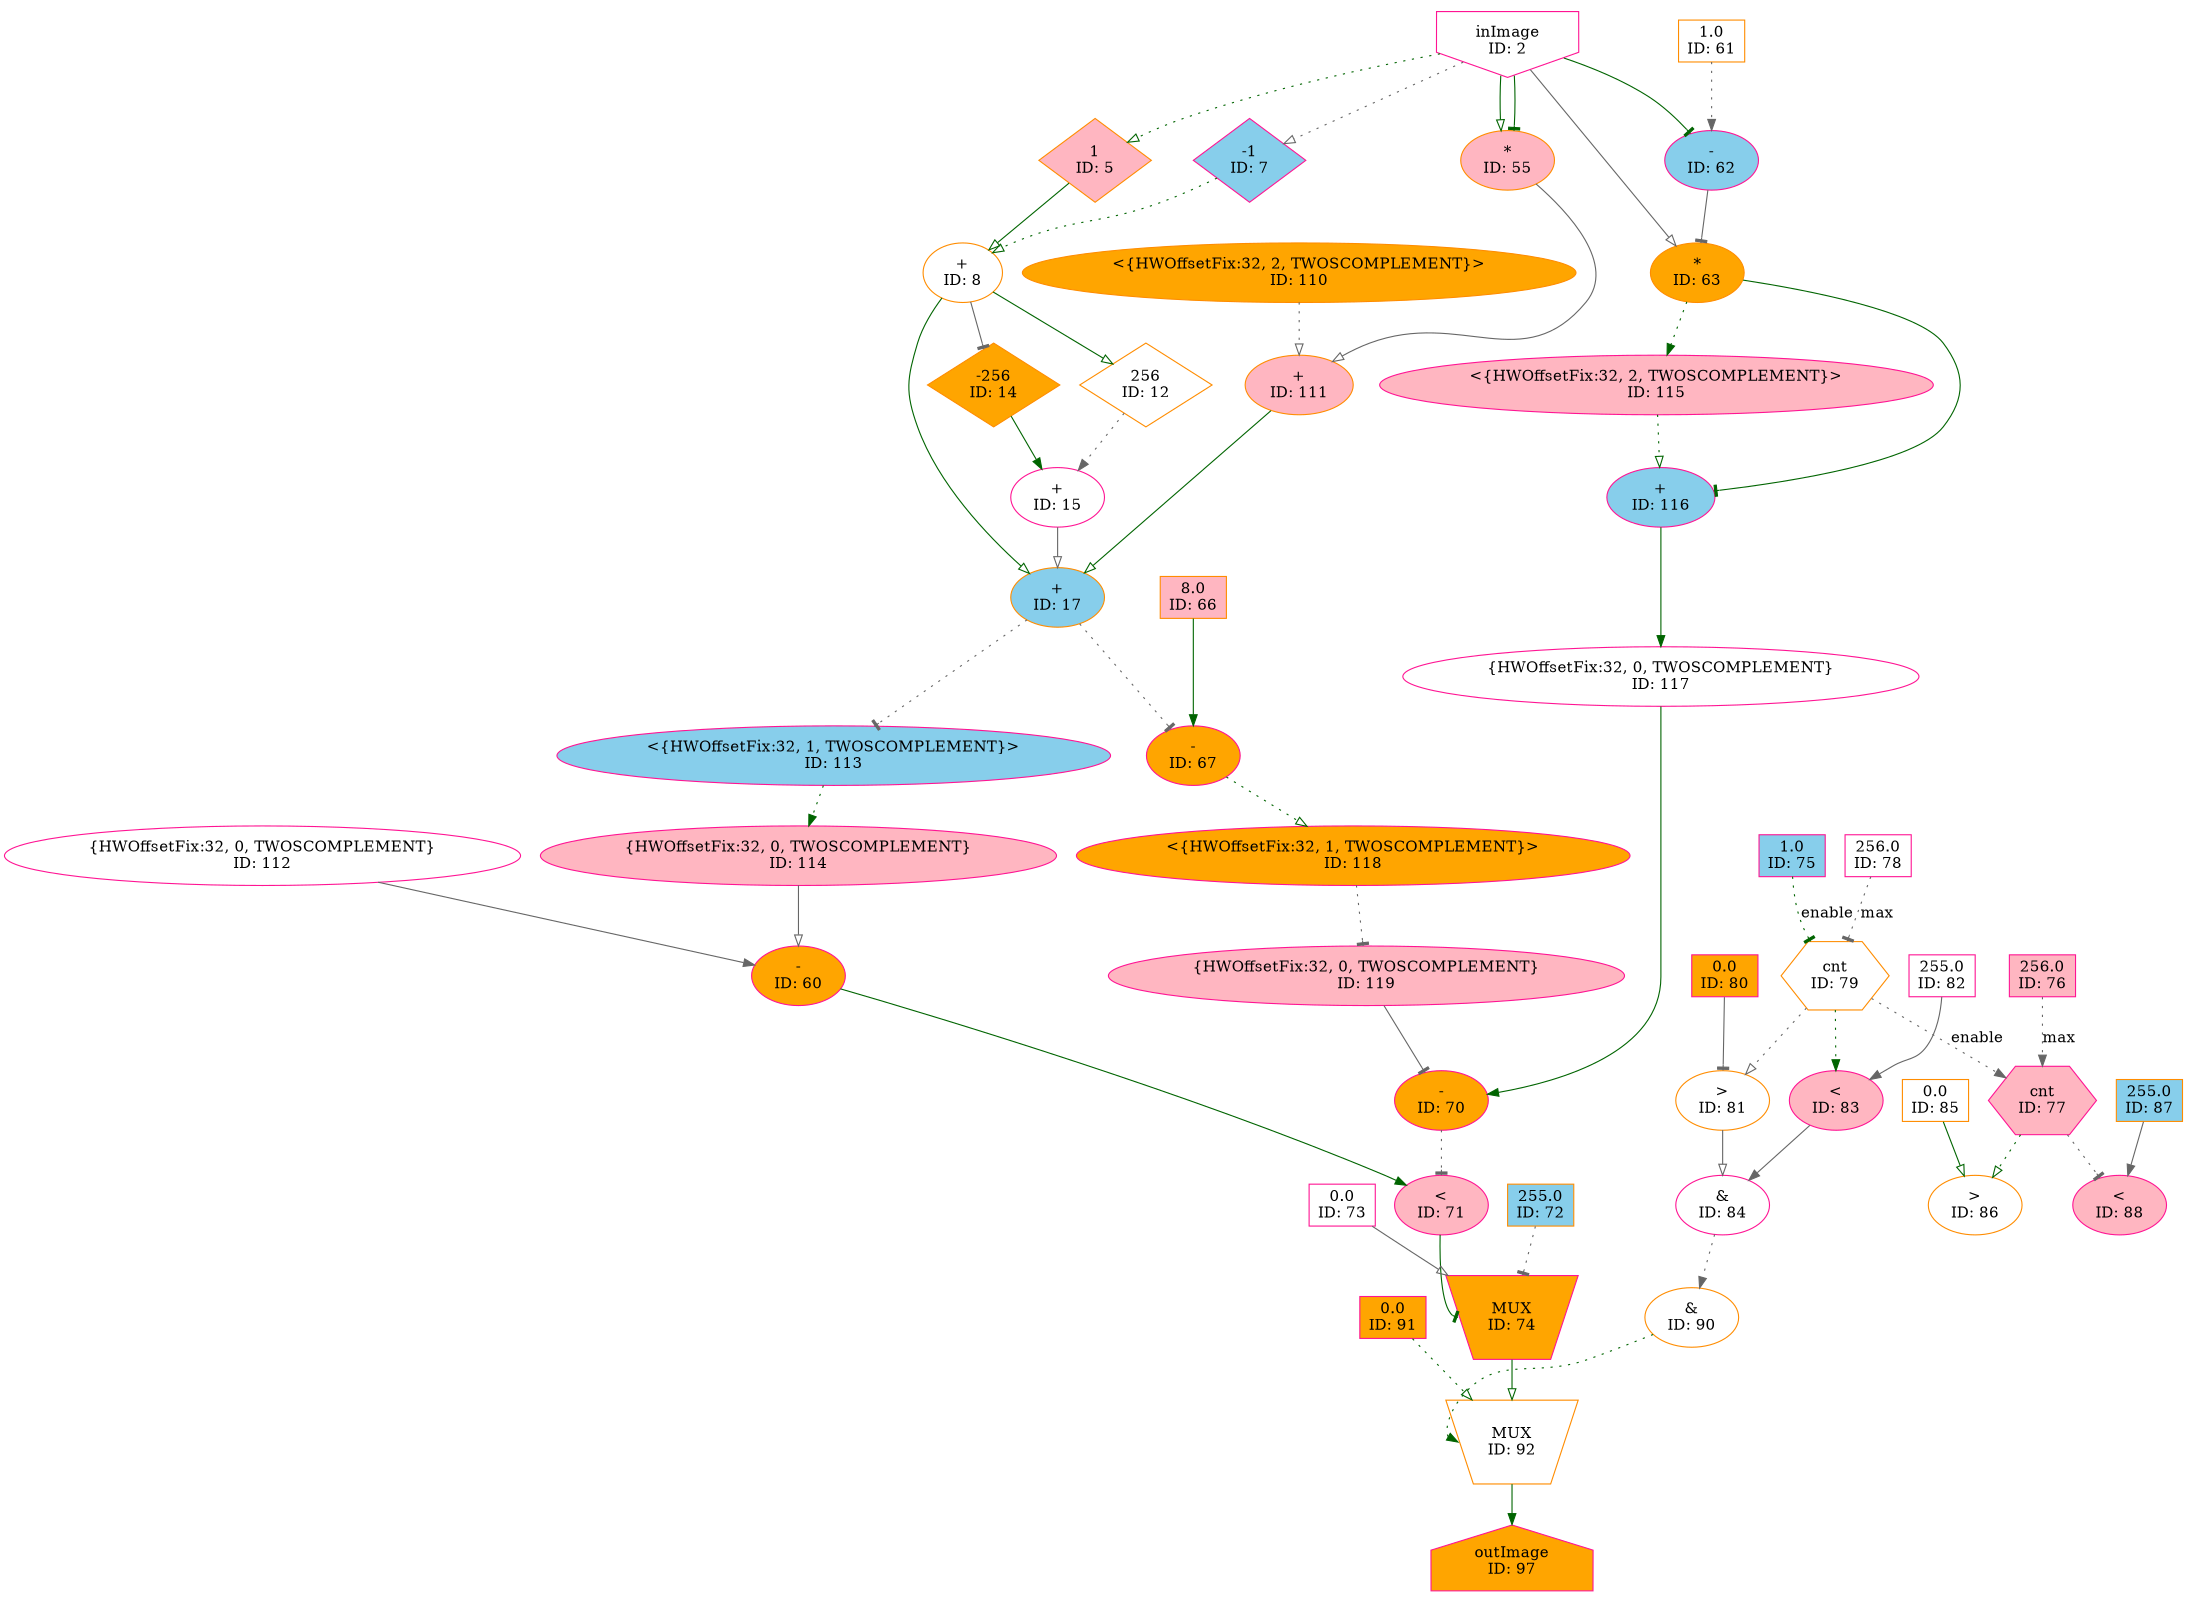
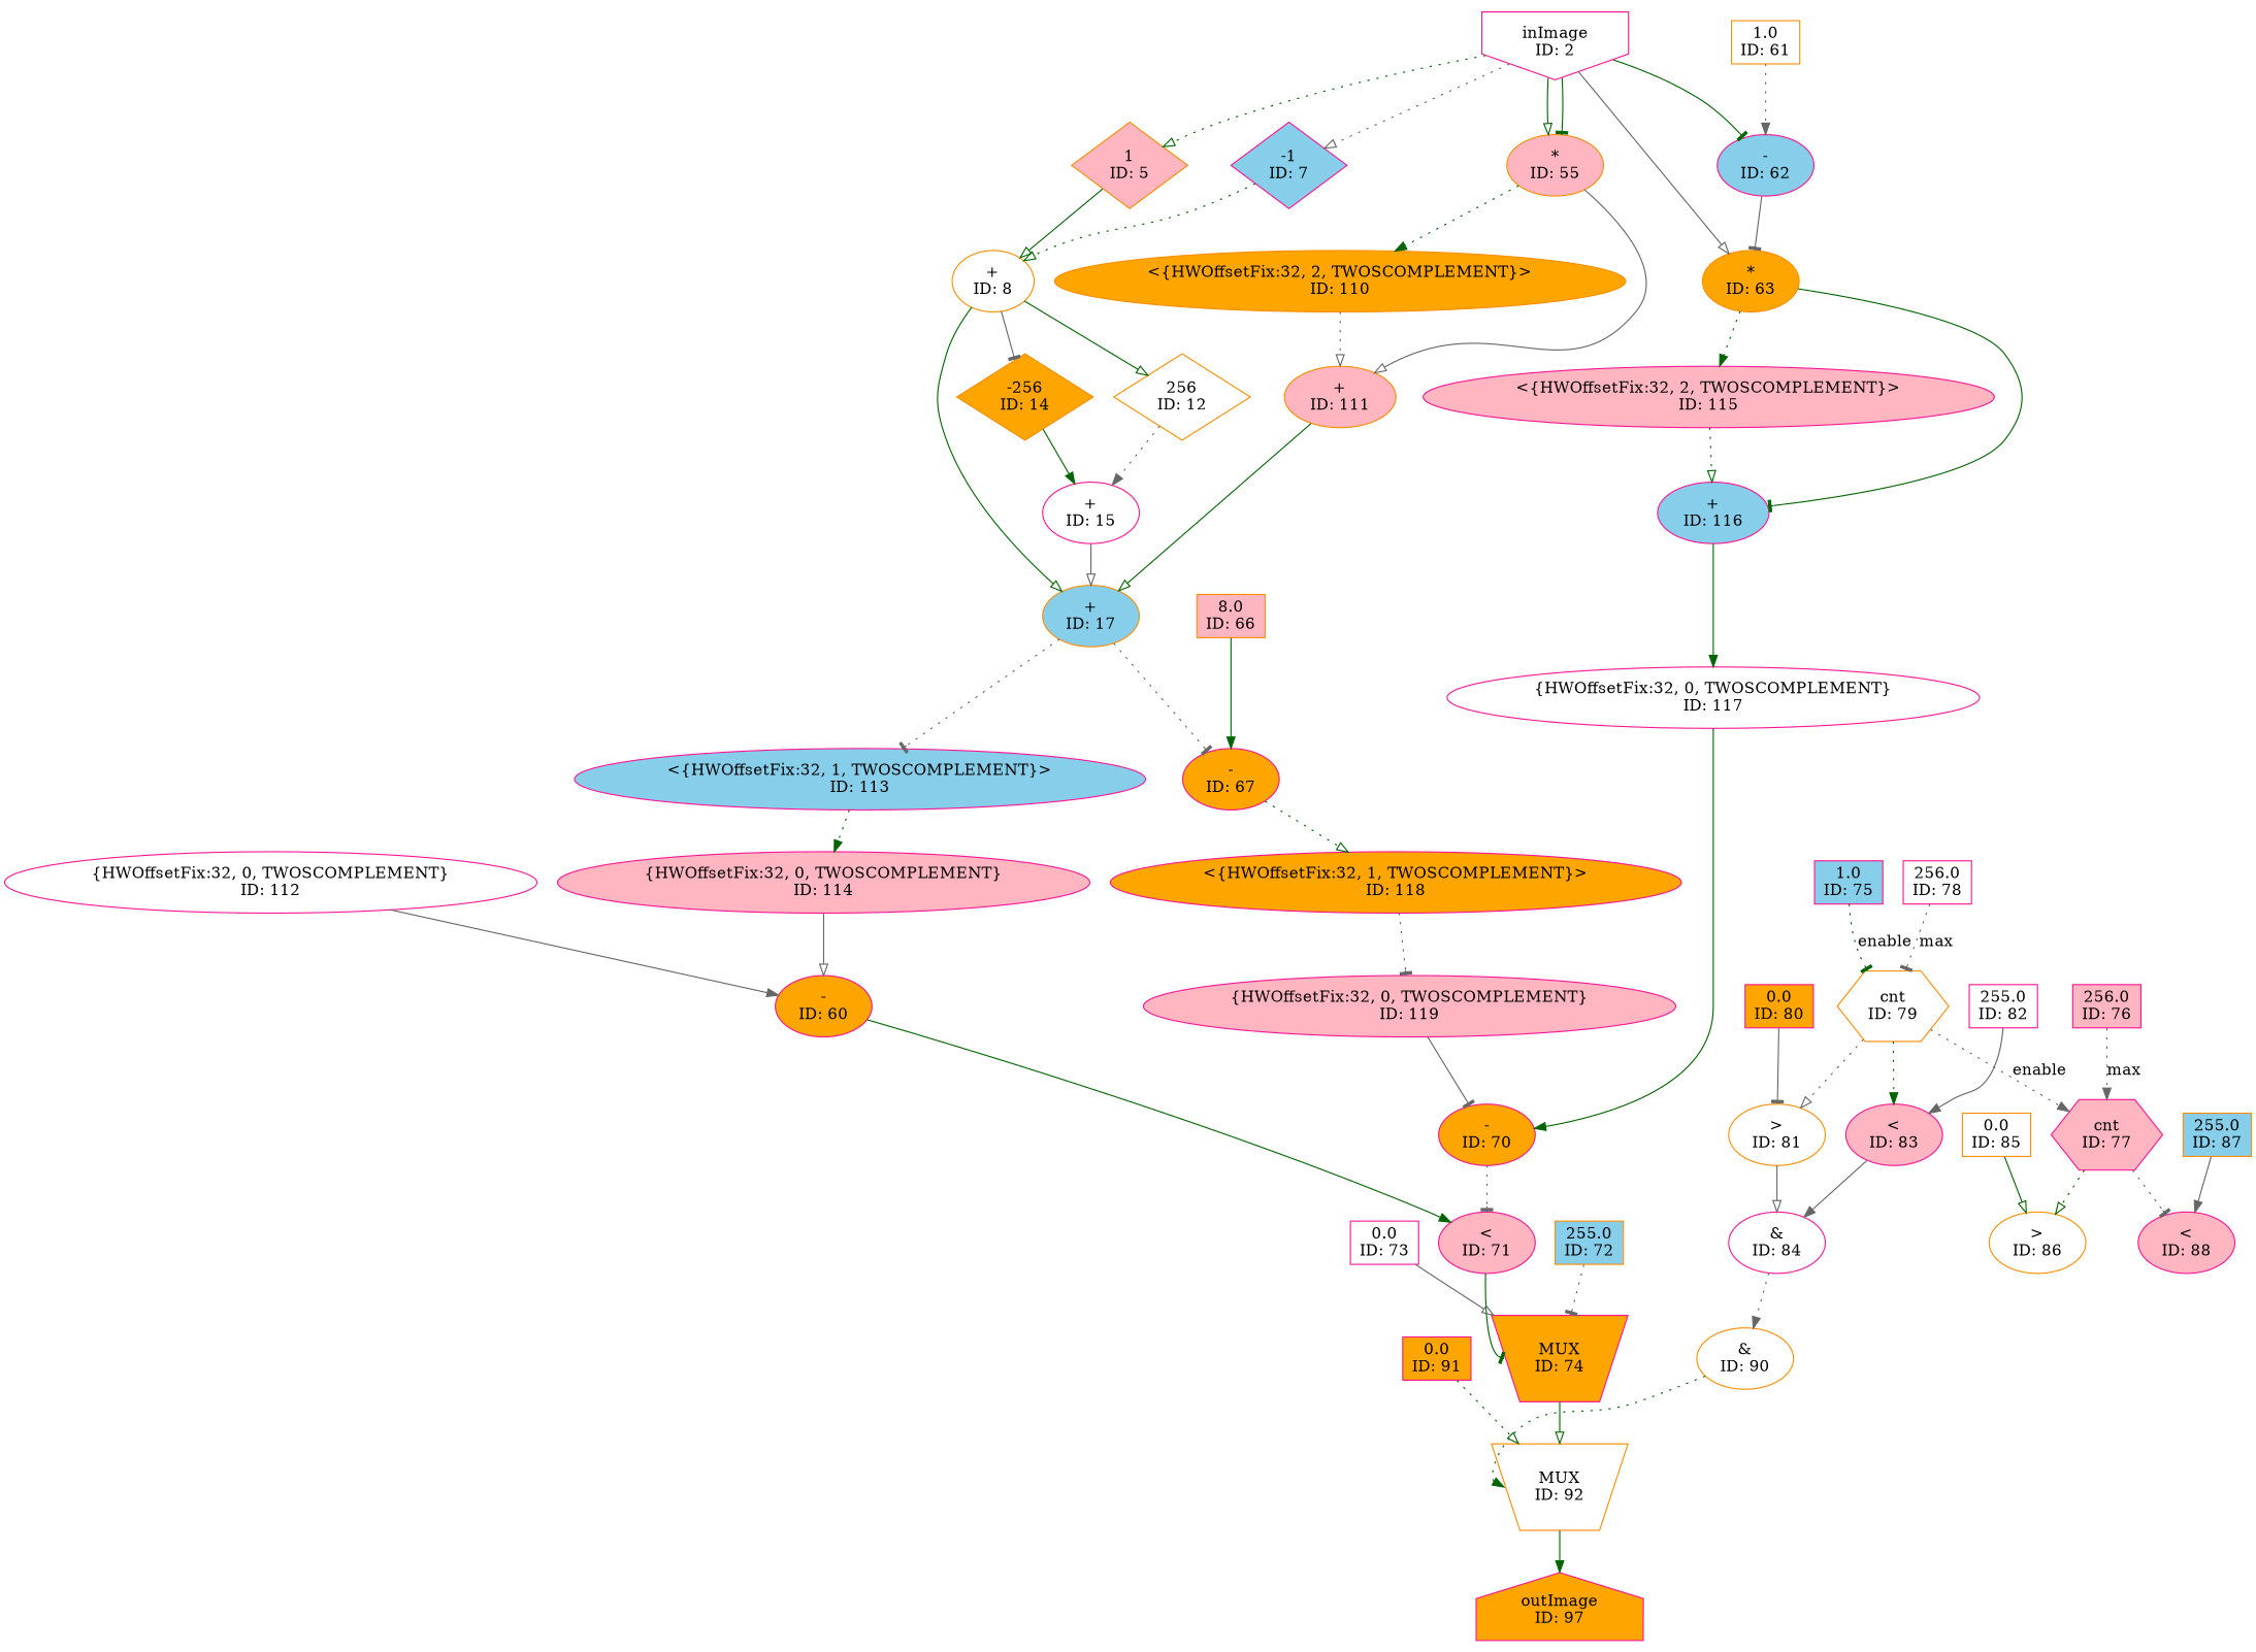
  digraph {
    node [color=deeppink fillcolor=white style=filled]
    edge [arrowhead=onormal color=darkgreen photon_data="EDGE,SrcNode:2,SrcNodePort:data" style=solid]
    n1 [fillcolor=skyblue label="1.0\nID: 75" shape=box]
    n2 [color=darkorange label="cnt\nID: 79" shape=hexagon]
    n3 [color=darkorange label=">\nID: 81"]
    n4 [fillcolor=lightpink label="<\nID: 83"]
    n5 [fillcolor=lightpink label="cnt\nID: 77" shape=hexagon]
    n6 [label="256.0\nID: 78" shape=box]
    n7 [label="&\nID: 84"]
    n8 [color=darkorange label=">\nID: 86"]
    n9 [fillcolor=lightpink label="<\nID: 88"]
    n10 [fillcolor=orange label="0.0\nID: 80" shape=box]
    n11 [color=darkorange label="&\nID: 90"]
    n12 [label="255.0\nID: 82" shape=box]
    n13 [color=darkorange height=0.5 label="MUX\nID: 92" shape=invtrapezium]
    n14 [fillcolor=lightpink label="256.0\nID: 76" shape=box]
    n15 [color=darkorange label="0.0\nID: 85" shape=box]
    n16 [color=darkorange fillcolor=skyblue label="255.0\nID: 87" shape=box]
    n17 [fillcolor=orange label="outImage\nID: 97" shape=house]
    n18 [fillcolor=orange label="0.0\nID: 91" shape=box]
    n19 [label="inImage\nID: 2" shape=invhouse]
    n20 [color=darkorange fillcolor=lightpink label="*\nID: 55"]
    n21 [color=darkorange fillcolor=lightpink label="1\nID: 5" shape=diamond]
    n22 [fillcolor=skyblue label="-1\nID: 7" shape=diamond]
    n23 [fillcolor=skyblue label="-\nID: 62"]
    n24 [color=darkorange fillcolor=orange label="*\nID: 63"]
    n25 [color=darkorange fillcolor=orange label="<{HWOffsetFix:32, 2, TWOSCOMPLEMENT}>\nID: 110"]
    n26 [color=darkorange fillcolor=lightpink label="+\nID: 111"]
    n27 [color=darkorange label="+\nID: 8"]
    n28 [fillcolor=lightpink label="<{HWOffsetFix:32, 2, TWOSCOMPLEMENT}>\nID: 115"]
    n29 [fillcolor=skyblue label="+\nID: 116"]
    n30 [color=darkorange fillcolor=skyblue label="+\nID: 17"]
    n31 [label="{HWOffsetFix:32, 0, TWOSCOMPLEMENT}\nID: 112"]
    n32 [fillcolor=orange label="-\nID: 60"]
    n33 [fillcolor=lightpink label="<\nID: 71"]
    n34 [color=darkorange label="256\nID: 12" shape=diamond]
    n35 [color=darkorange fillcolor=orange label="-256\nID: 14" shape=diamond]
    n36 [label="+\nID: 15"]
    n37 [fillcolor=skyblue label="<{HWOffsetFix:32, 1, TWOSCOMPLEMENT}>\nID: 113"]
    n38 [fillcolor=orange label="-\nID: 67"]
    n39 [fillcolor=lightpink label="{HWOffsetFix:32, 0, TWOSCOMPLEMENT}\nID: 114"]
    n40 [fillcolor=orange label="<{HWOffsetFix:32, 1, TWOSCOMPLEMENT}>\nID: 118"]
    n41 [fillcolor=orange height=0.5 label="MUX\nID: 74" shape=invtrapezium]
    n42 [color=darkorange label="1.0\nID: 61" shape=box]
    n43 [label="{HWOffsetFix:32, 0, TWOSCOMPLEMENT}\nID: 117"]
    n44 [fillcolor=orange label="-\nID: 70"]
    n45 [color=darkorange fillcolor=lightpink label="8.0\nID: 66" shape=box]
    n46 [fillcolor=lightpink label="{HWOffsetFix:32, 0, TWOSCOMPLEMENT}\nID: 119"]
    n47 [label="0.0\nID: 73" shape=box]
    n48 [color=darkorange fillcolor=skyblue label="255.0\nID: 72" shape=box]
    n1 -> n2 [arrowhead=tee label=enable photon_data="EDGE,SrcNode:75,SrcNodePort:value" style=dotted]
    n2 -> n3 [color=gray40 photon_data="EDGE,SrcNode:79,SrcNodePort:count" style=dotted]
    n2 -> n4 [arrowhead=normal photon_data="EDGE,SrcNode:79,SrcNodePort:count" style=dotted]
    n2 -> n5 [arrowhead=normal color=gray40 label=enable photon_data="EDGE,SrcNode:79,SrcNodePort:wrap" style=dotted]
    n3 -> n7 [color=gray40 photon_data="EDGE,SrcNode:81,SrcNodePort:result"]
    n4 -> n7 [arrowhead=normal color=gray40 photon_data="EDGE,SrcNode:83,SrcNodePort:result"]
    n5 -> n8 [photon_data="EDGE,SrcNode:77,SrcNodePort:count" style=dotted]
    n5 -> n9 [arrowhead=tee color=gray40 photon_data="EDGE,SrcNode:77,SrcNodePort:count" style=dotted]
    n6 -> n2 [arrowhead=tee color=gray40 label=max photon_data="EDGE,SrcNode:78,SrcNodePort:value" style=dotted]
    n7 -> n11 [arrowhead=normal color=gray40 photon_data="EDGE,SrcNode:84,SrcNodePort:result" style=dotted]
    n10 -> n3 [arrowhead=tee color=gray40 photon_data="EDGE,SrcNode:80,SrcNodePort:value"]
    n11 -> n13 [arrowhead=normal headport=w photon_data="EDGE,SrcNode:90,SrcNodePort:result" style=dotted]
    n12 -> n4 [arrowhead=normal color=gray40 photon_data="EDGE,SrcNode:82,SrcNodePort:value"]
    n13 -> n17 [arrowhead=normal photon_data="EDGE,SrcNode:92,SrcNodePort:result"]
    n14 -> n5 [arrowhead=normal color=gray40 label=max photon_data="EDGE,SrcNode:76,SrcNodePort:value" style=dotted]
    n15 -> n8 [photon_data="EDGE,SrcNode:85,SrcNodePort:value"]
    n16 -> n9 [arrowhead=normal color=gray40 photon_data="EDGE,SrcNode:87,SrcNodePort:value"]
    n18 -> n13 [photon_data="EDGE,SrcNode:91,SrcNodePort:value" style=dotted]
    n19 -> n20
    n19 -> n20 [arrowhead=tee]
    n19 -> n21 [style=dotted]
    n19 -> n22 [color=gray40 style=dotted]
    n19 -> n23 [arrowhead=tee]
    n19 -> n24 [color=gray40]
+   n20 -> n25 [arrowhead=normal photon_data="EDGE,SrcNode:55,SrcNodePort:result" style=dotted]
    n20 -> n26 [color=gray40 photon_data="EDGE,SrcNode:55,SrcNodePort:result"]
    n21 -> n27 [photon_data="EDGE,SrcNode:5,SrcNodePort:output"]
    n22 -> n27 [photon_data="EDGE,SrcNode:7,SrcNodePort:output" style=dotted]
    n23 -> n24 [arrowhead=tee color=gray40 photon_data="EDGE,SrcNode:62,SrcNodePort:result"]
    n24 -> n28 [arrowhead=normal photon_data="EDGE,SrcNode:63,SrcNodePort:result" style=dotted]
    n24 -> n29 [arrowhead=tee photon_data="EDGE,SrcNode:63,SrcNodePort:result"]
    n25 -> n26 [color=gray40 photon_data="EDGE,SrcNode:110,SrcNodePort:output" style=dotted]
    n26 -> n30 [photon_data="EDGE,SrcNode:111,SrcNodePort:result"]
    n27 -> n30 [photon_data="EDGE,SrcNode:8,SrcNodePort:result"]
    n27 -> n34 [photon_data="EDGE,SrcNode:8,SrcNodePort:result"]
    n27 -> n35 [arrowhead=tee color=gray40 photon_data="EDGE,SrcNode:8,SrcNodePort:result"]
    n28 -> n29 [photon_data="EDGE,SrcNode:115,SrcNodePort:output" style=dotted]
    n29 -> n43 [arrowhead=normal photon_data="EDGE,SrcNode:116,SrcNodePort:result"]
    n30 -> n37 [arrowhead=tee color=gray40 photon_data="EDGE,SrcNode:17,SrcNodePort:result" style=dotted]
    n30 -> n38 [arrowhead=tee color=gray40 photon_data="EDGE,SrcNode:17,SrcNodePort:result" style=dotted]
    n31 -> n32 [arrowhead=normal color=gray40 photon_data="EDGE,SrcNode:112,SrcNodePort:o"]
    n32 -> n33 [arrowhead=normal photon_data="EDGE,SrcNode:60,SrcNodePort:result"]
    n33 -> n41 [arrowhead=tee headport=w photon_data="EDGE,SrcNode:71,SrcNodePort:result"]
    n34 -> n36 [arrowhead=normal color=gray40 photon_data="EDGE,SrcNode:12,SrcNodePort:output" style=dotted]
    n35 -> n36 [arrowhead=normal photon_data="EDGE,SrcNode:14,SrcNodePort:output"]
    n36 -> n30 [color=gray40 photon_data="EDGE,SrcNode:15,SrcNodePort:result"]
    n37 -> n39 [arrowhead=normal photon_data="EDGE,SrcNode:113,SrcNodePort:output" style=dotted]
    n38 -> n40 [photon_data="EDGE,SrcNode:67,SrcNodePort:result" style=dotted]
    n39 -> n32 [color=gray40 photon_data="EDGE,SrcNode:114,SrcNodePort:o"]
    n40 -> n46 [arrowhead=tee color=gray40 photon_data="EDGE,SrcNode:118,SrcNodePort:output" style=dotted]
    n41 -> n13 [photon_data="EDGE,SrcNode:74,SrcNodePort:result"]
    n42 -> n23 [arrowhead=normal color=gray40 photon_data="EDGE,SrcNode:61,SrcNodePort:value" style=dotted]
    n43 -> n44 [arrowhead=normal photon_data="EDGE,SrcNode:117,SrcNodePort:o"]
    n44 -> n33 [arrowhead=tee color=gray40 photon_data="EDGE,SrcNode:70,SrcNodePort:result" style=dotted]
    n45 -> n38 [arrowhead=normal photon_data="EDGE,SrcNode:66,SrcNodePort:value"]
    n46 -> n44 [arrowhead=tee color=gray40 photon_data="EDGE,SrcNode:119,SrcNodePort:o"]
    n47 -> n41 [color=gray40 photon_data="EDGE,SrcNode:73,SrcNodePort:value"]
    n48 -> n41 [arrowhead=tee color=gray40 photon_data="EDGE,SrcNode:72,SrcNodePort:value" style=dotted]
  }
